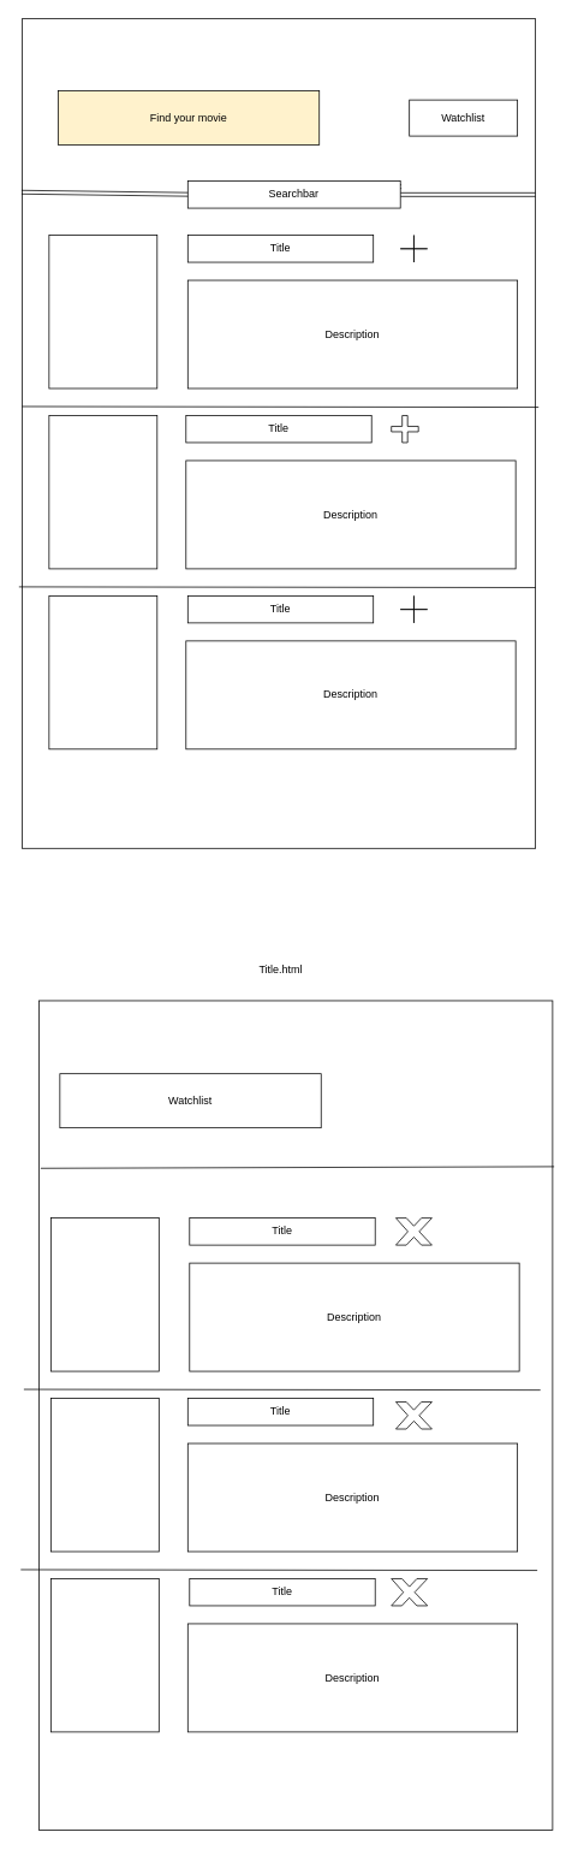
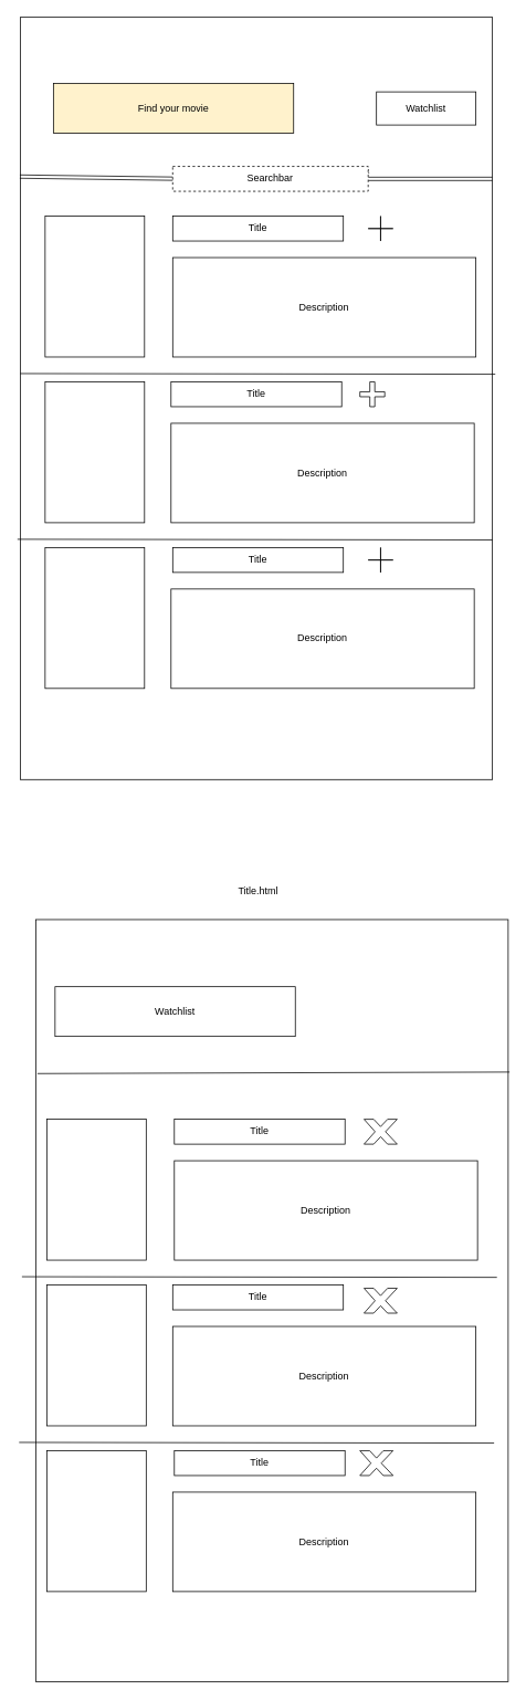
  <mxCell id="0" />
  <mxCell id="1" parent="0" />
  <mxCell id="2" value="" style="rounded=0;whiteSpace=wrap;html=1;" vertex="1" parent="1"><mxGeometry x="24" y="20" width="570" height="920" as="geometry" /></mxCell>
  <mxCell id="3" value="Find your movie" style="rounded=0;whiteSpace=wrap;html=1;fillColor=#fff2cc;" vertex="1" parent="1"><mxGeometry x="64" y="100" width="290" height="60" as="geometry" /></mxCell>
  <mxCell id="4" value="Watchlist" style="rounded=0;whiteSpace=wrap;html=1;" vertex="1" parent="1"><mxGeometry x="454" y="110" width="120" height="40" as="geometry" /></mxCell>
  <mxCell id="5" value="" style="shape=link;html=1;startArrow=none;" edge="1" parent="1" source="7"><mxGeometry width="100" relative="1" as="geometry"><mxPoint x="24" y="210" as="sourcePoint" /><mxPoint x="594" y="215" as="targetPoint" /></mxGeometry></mxCell>
  <mxCell id="6" value="" style="shape=link;html=1;entryX=1.005;entryY=0.205;entryDx=0;entryDy=0;entryPerimeter=0;endArrow=none;exitX=-0.001;exitY=0.209;exitDx=0;exitDy=0;exitPerimeter=0;" edge="1" parent="1" source="2" target="7"><mxGeometry width="100" relative="1" as="geometry"><mxPoint x="14" y="215" as="sourcePoint" /><mxPoint x="596.85" y="208.6" as="targetPoint" /><Array as="points"><mxPoint x="224" y="215" /></Array></mxGeometry></mxCell>
- <mxCell id="7" value="Searchbar" style="rounded=0;whiteSpace=wrap;html=1;" vertex="1" parent="1"><mxGeometry x="208" y="200" width="236" height="30" as="geometry" /></mxCell>
+ <mxCell id="7" value="Searchbar" style="rounded=0;whiteSpace=wrap;html=1;dashed=1;" vertex="1" parent="1"><mxGeometry x="208" y="200" width="236" height="30" as="geometry" /></mxCell>
  <mxCell id="8" value="" style="rounded=0;whiteSpace=wrap;html=1;" vertex="1" parent="1"><mxGeometry x="54" y="260" width="120" height="170" as="geometry" /></mxCell>
  <mxCell id="9" value="" style="rounded=0;whiteSpace=wrap;html=1;" vertex="1" parent="1"><mxGeometry x="54" y="460" width="120" height="170" as="geometry" /></mxCell>
  <mxCell id="10" value="" style="rounded=0;whiteSpace=wrap;html=1;" vertex="1" parent="1"><mxGeometry x="54" y="660" width="120" height="170" as="geometry" /></mxCell>
  <mxCell id="11" value="Title" style="rounded=0;whiteSpace=wrap;html=1;" vertex="1" parent="1"><mxGeometry x="208" y="260" width="206" height="30" as="geometry" /></mxCell>
  <mxCell id="12" value="Title" style="rounded=0;whiteSpace=wrap;html=1;" vertex="1" parent="1"><mxGeometry x="208" y="660" width="206" height="30" as="geometry" /></mxCell>
  <mxCell id="13" value="Title" style="rounded=0;whiteSpace=wrap;html=1;" vertex="1" parent="1"><mxGeometry x="206" y="460" width="206" height="30" as="geometry" /></mxCell>
  <mxCell id="14" value="Description" style="rounded=0;whiteSpace=wrap;html=1;" vertex="1" parent="1"><mxGeometry x="208" y="310" width="366" height="120" as="geometry" /></mxCell>
  <mxCell id="15" value="Description" style="rounded=0;whiteSpace=wrap;html=1;" vertex="1" parent="1"><mxGeometry x="206" y="710" width="366" height="120" as="geometry" /></mxCell>
  <mxCell id="16" value="Description" style="rounded=0;whiteSpace=wrap;html=1;" vertex="1" parent="1"><mxGeometry x="206" y="510" width="366" height="120" as="geometry" /></mxCell>
  <mxCell id="17" value="" style="endArrow=none;html=1;exitX=-0.006;exitY=0.51;exitDx=0;exitDy=0;exitPerimeter=0;" edge="1" parent="1"><mxGeometry width="50" height="50" relative="1" as="geometry"><mxPoint x="20.58" y="650" as="sourcePoint" /><mxPoint x="594" y="650.8" as="targetPoint" /><Array as="points" /></mxGeometry></mxCell>
  <mxCell id="18" value="" style="endArrow=none;html=1;exitX=-0.006;exitY=0.51;exitDx=0;exitDy=0;exitPerimeter=0;" edge="1" parent="1"><mxGeometry width="50" height="50" relative="1" as="geometry"><mxPoint x="24" y="450" as="sourcePoint" /><mxPoint x="597.42" y="450.8" as="targetPoint" /><Array as="points" /></mxGeometry></mxCell>
  <mxCell id="19" value="" style="rounded=0;whiteSpace=wrap;html=1;" vertex="1" parent="1"><mxGeometry x="43" y="1109" width="570" height="920" as="geometry" /></mxCell>
  <mxCell id="20" value="Title.html" style="text;html=1;align=center;verticalAlign=middle;resizable=0;points=[];autosize=1;strokeColor=none;fillColor=none;" vertex="1" parent="1"><mxGeometry x="261" y="1060" width="100" height="30" as="geometry" /></mxCell>
  <mxCell id="21" value="Watchlist" style="rounded=0;whiteSpace=wrap;html=1;" vertex="1" parent="1"><mxGeometry x="66" y="1190" width="290" height="60" as="geometry" /></mxCell>
  <mxCell id="22" value="" style="rounded=0;whiteSpace=wrap;html=1;" vertex="1" parent="1"><mxGeometry x="56" y="1350" width="120" height="170" as="geometry" /></mxCell>
  <mxCell id="23" value="" style="rounded=0;whiteSpace=wrap;html=1;" vertex="1" parent="1"><mxGeometry x="56" y="1550" width="120" height="170" as="geometry" /></mxCell>
  <mxCell id="24" value="" style="rounded=0;whiteSpace=wrap;html=1;" vertex="1" parent="1"><mxGeometry x="56" y="1750" width="120" height="170" as="geometry" /></mxCell>
  <mxCell id="25" value="Title" style="rounded=0;whiteSpace=wrap;html=1;" vertex="1" parent="1"><mxGeometry x="210" y="1350" width="206" height="30" as="geometry" /></mxCell>
  <mxCell id="26" value="Title" style="rounded=0;whiteSpace=wrap;html=1;" vertex="1" parent="1"><mxGeometry x="210" y="1750" width="206" height="30" as="geometry" /></mxCell>
  <mxCell id="27" value="Title" style="rounded=0;whiteSpace=wrap;html=1;" vertex="1" parent="1"><mxGeometry x="208" y="1550" width="206" height="30" as="geometry" /></mxCell>
  <mxCell id="28" value="Description" style="rounded=0;whiteSpace=wrap;html=1;" vertex="1" parent="1"><mxGeometry x="210" y="1400" width="366" height="120" as="geometry" /></mxCell>
  <mxCell id="29" value="Description" style="rounded=0;whiteSpace=wrap;html=1;" vertex="1" parent="1"><mxGeometry x="208" y="1800" width="366" height="120" as="geometry" /></mxCell>
  <mxCell id="30" value="Description" style="rounded=0;whiteSpace=wrap;html=1;" vertex="1" parent="1"><mxGeometry x="208" y="1600" width="366" height="120" as="geometry" /></mxCell>
  <mxCell id="31" value="" style="endArrow=none;html=1;exitX=-0.006;exitY=0.51;exitDx=0;exitDy=0;exitPerimeter=0;" edge="1" parent="1"><mxGeometry width="50" height="50" relative="1" as="geometry"><mxPoint x="22.58" y="1740" as="sourcePoint" /><mxPoint x="596" y="1740.8" as="targetPoint" /><Array as="points" /></mxGeometry></mxCell>
  <mxCell id="32" value="" style="endArrow=none;html=1;exitX=-0.006;exitY=0.51;exitDx=0;exitDy=0;exitPerimeter=0;" edge="1" parent="1"><mxGeometry width="50" height="50" relative="1" as="geometry"><mxPoint x="26" y="1540" as="sourcePoint" /><mxPoint x="599.42" y="1540.8" as="targetPoint" /><Array as="points" /></mxGeometry></mxCell>
  <mxCell id="33" value="" style="endArrow=none;html=1;exitX=0.003;exitY=0.202;exitDx=0;exitDy=0;exitPerimeter=0;entryX=1.003;entryY=0.2;entryDx=0;entryDy=0;entryPerimeter=0;" edge="1" parent="1" source="19" target="19"><mxGeometry width="50" height="50" relative="1" as="geometry"><mxPoint x="394" y="1320" as="sourcePoint" /><mxPoint x="444" y="1260" as="targetPoint" /></mxGeometry></mxCell>
  <mxCell id="34" value="" style="shape=cross;whiteSpace=wrap;html=1;size=0;" vertex="1" parent="1"><mxGeometry x="444" y="260" width="30" height="30" as="geometry" /></mxCell>
  <mxCell id="35" value="" style="shape=cross;whiteSpace=wrap;html=1;" vertex="1" parent="1"><mxGeometry x="434" y="460" width="30" height="30" as="geometry" /></mxCell>
  <mxCell id="36" value="" style="shape=cross;whiteSpace=wrap;html=1;size=0;" vertex="1" parent="1"><mxGeometry x="444" y="660" width="30" height="30" as="geometry" /></mxCell>
  <mxCell id="37" value="" style="verticalLabelPosition=bottom;verticalAlign=top;html=1;shape=mxgraph.basic.x" vertex="1" parent="1"><mxGeometry x="434" y="1750" width="40" height="30" as="geometry" /></mxCell>
  <mxCell id="38" value="" style="verticalLabelPosition=bottom;verticalAlign=top;html=1;shape=mxgraph.basic.x" vertex="1" parent="1"><mxGeometry x="439" y="1554" width="40" height="30" as="geometry" /></mxCell>
  <mxCell id="39" value="" style="verticalLabelPosition=bottom;verticalAlign=top;html=1;shape=mxgraph.basic.x" vertex="1" parent="1"><mxGeometry x="439" y="1350" width="40" height="30" as="geometry" /></mxCell>
